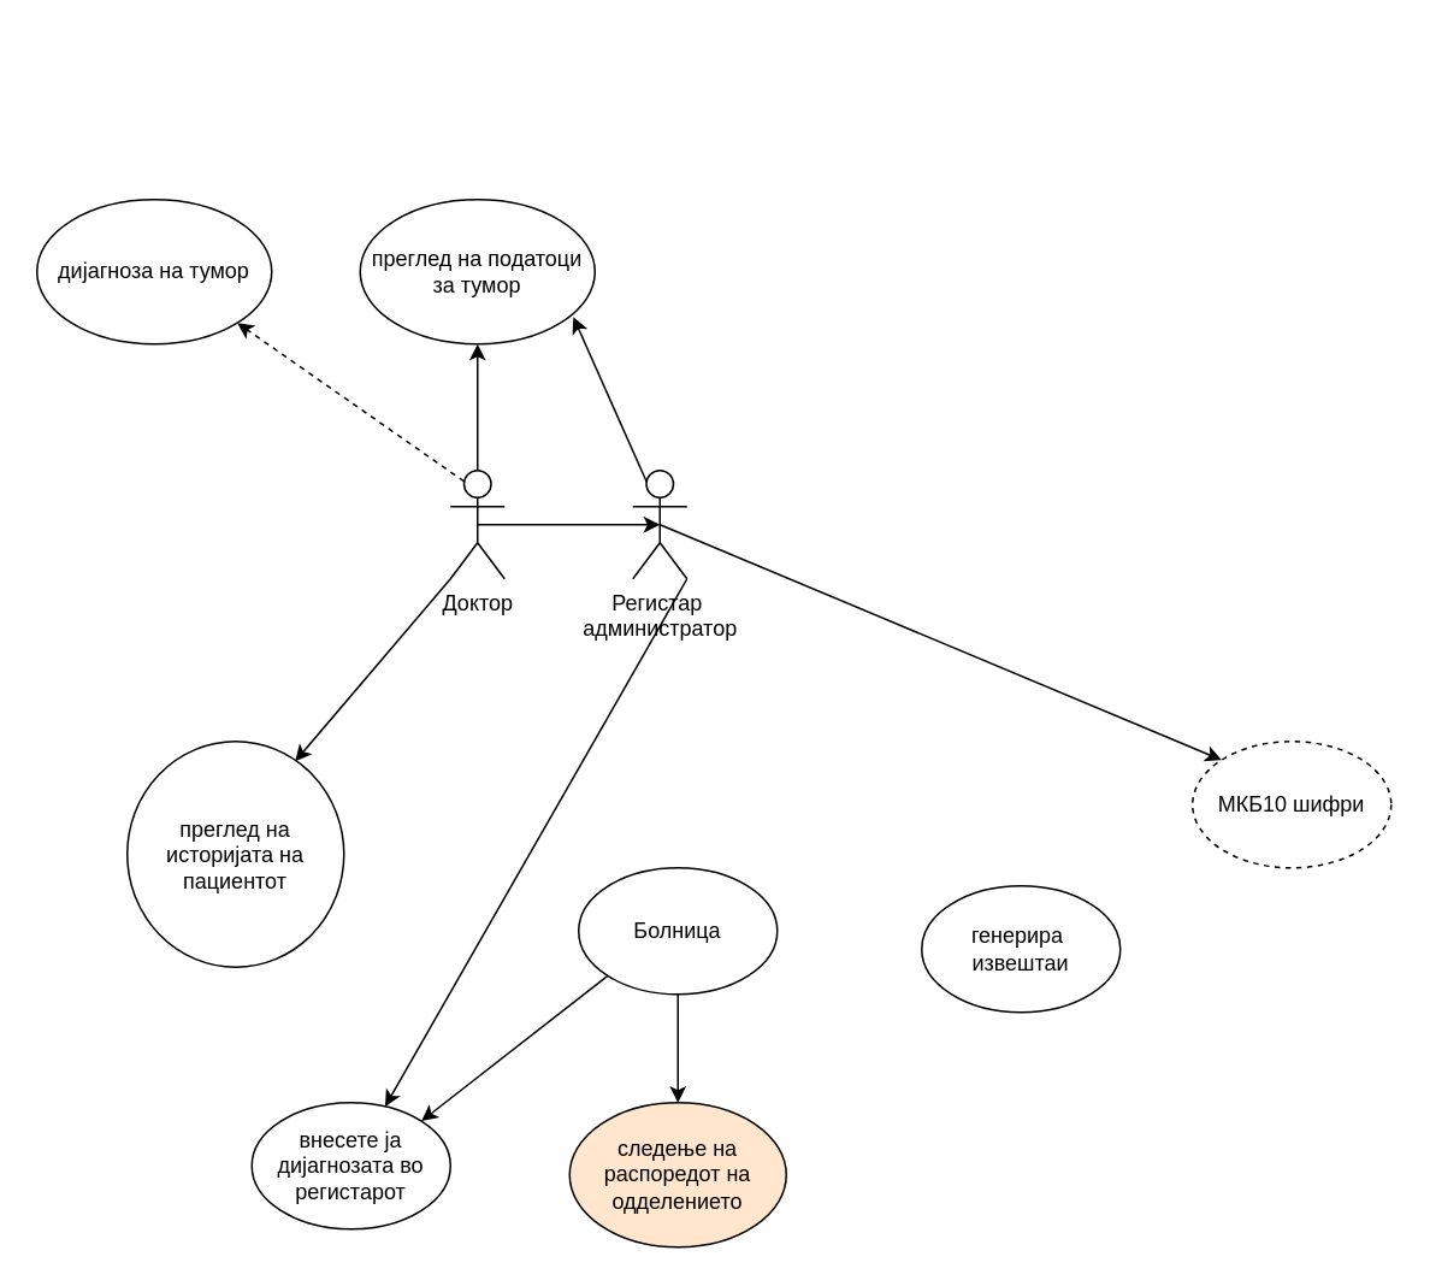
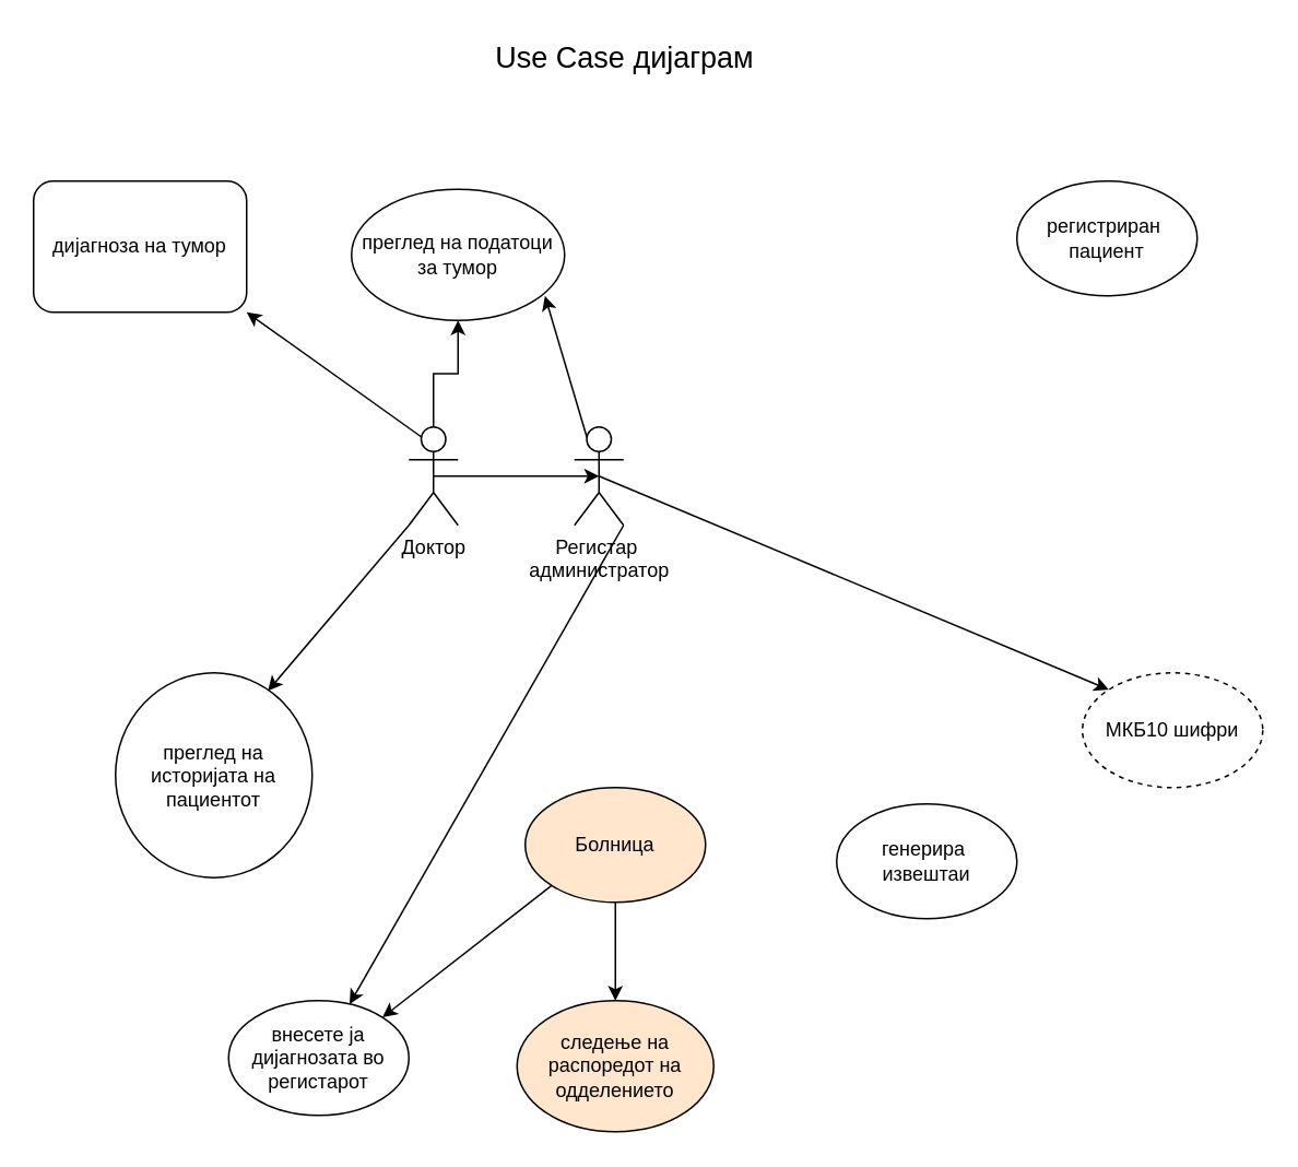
  <mxCell id="0" />
  <mxCell id="1" parent="0" />
- <mxCell id="2" value="дијагноза на тумор" style="ellipse;whiteSpace=wrap;html=1;" vertex="1" parent="1"><mxGeometry x="20" y="110" width="130" height="80" as="geometry" /></mxCell>
+ <mxCell id="2" value="дијагноза на тумор" style="whiteSpace=wrap;html=1;rounded=1;" vertex="1" parent="1"><mxGeometry x="20" y="110" width="130" height="80" as="geometry" /></mxCell>
  <mxCell id="3" value="Регистар&amp;nbsp;&lt;div&gt;администратор&lt;div&gt;&lt;br&gt;&lt;div&gt;&amp;nbsp;&lt;div&gt;&lt;br&gt;&lt;/div&gt;&lt;/div&gt;&lt;/div&gt;&lt;/div&gt;" style="shape=umlActor;verticalLabelPosition=bottom;verticalAlign=top;html=1;outlineConnect=0;" vertex="1" parent="1"><mxGeometry x="350" y="260" width="30" height="60" as="geometry" /></mxCell>
- <mxCell id="4" value="преглед на податоци за тумор" style="ellipse;whiteSpace=wrap;html=1;" vertex="1" parent="1"><mxGeometry x="199" y="110" width="130" height="80" as="geometry" /></mxCell>
+ <mxCell id="4" value="преглед на податоци за тумор" style="ellipse;whiteSpace=wrap;html=1;" vertex="1" parent="1"><mxGeometry x="214" y="115" width="130" height="80" as="geometry" /></mxCell>
  <mxCell id="5" style="edgeStyle=orthogonalEdgeStyle;rounded=0;orthogonalLoop=1;jettySize=auto;html=1;exitX=0.5;exitY=0;exitDx=0;exitDy=0;exitPerimeter=0;entryX=0.5;entryY=1;entryDx=0;entryDy=0;" edge="1" source="6" target="4" parent="1"><mxGeometry relative="1" as="geometry" /></mxCell>
  <mxCell id="6" value="Доктор&lt;div&gt;&lt;br&gt;&lt;/div&gt;" style="shape=umlActor;verticalLabelPosition=bottom;verticalAlign=top;html=1;outlineConnect=0;" vertex="1" parent="1"><mxGeometry x="249" y="260" width="30" height="60" as="geometry" /></mxCell>
  <mxCell id="7" style="edgeStyle=orthogonalEdgeStyle;rounded=0;orthogonalLoop=1;jettySize=auto;html=1;exitX=0.5;exitY=0.5;exitDx=0;exitDy=0;exitPerimeter=0;entryX=0.5;entryY=0.5;entryDx=0;entryDy=0;entryPerimeter=0;" edge="1" source="6" target="3" parent="1"><mxGeometry relative="1" as="geometry" /></mxCell>
  <mxCell id="8" value="" style="endArrow=classic;html=1;rounded=0;entryX=0.908;entryY=0.813;entryDx=0;entryDy=0;entryPerimeter=0;exitX=0.25;exitY=0.1;exitDx=0;exitDy=0;exitPerimeter=0;" edge="1" parent="1" source="3" target="4"><mxGeometry width="50" height="50" relative="1" as="geometry"><mxPoint x="320" y="250" as="sourcePoint" /><mxPoint x="370" y="200" as="targetPoint" /><Array as="points" /></mxGeometry></mxCell>
  <mxCell id="9" value="МКБ10 шифри" style="ellipse;whiteSpace=wrap;html=1;dashed=1;" vertex="1" parent="1"><mxGeometry x="660" y="410" width="110" height="70" as="geometry" /></mxCell>
- <mxCell id="10" value="" style="endArrow=classic;html=1;rounded=0;entryX=1;entryY=1;entryDx=0;entryDy=0;exitX=0.25;exitY=0.1;exitDx=0;exitDy=0;exitPerimeter=0;dashed=1;" edge="1" parent="1" source="6" target="2"><mxGeometry width="50" height="50" relative="1" as="geometry"><mxPoint x="120" y="250" as="sourcePoint" /><mxPoint x="170" y="200" as="targetPoint" /></mxGeometry></mxCell>
+ <mxCell id="10" value="" style="endArrow=classic;html=1;rounded=0;entryX=1;entryY=1;entryDx=0;entryDy=0;exitX=0.25;exitY=0.1;exitDx=0;exitDy=0;exitPerimeter=0;" edge="1" parent="1" source="6" target="2"><mxGeometry width="50" height="50" relative="1" as="geometry"><mxPoint x="120" y="250" as="sourcePoint" /><mxPoint x="170" y="200" as="targetPoint" /></mxGeometry></mxCell>
  <mxCell id="11" value="" style="endArrow=classic;html=1;rounded=0;exitX=0.5;exitY=0.5;exitDx=0;exitDy=0;exitPerimeter=0;entryX=0;entryY=0;entryDx=0;entryDy=0;" edge="1" parent="1" source="3" target="9"><mxGeometry width="50" height="50" relative="1" as="geometry"><mxPoint x="600" y="340" as="sourcePoint" /><mxPoint x="650" y="290" as="targetPoint" /></mxGeometry></mxCell>
- <mxCell id="12" value="Болница" style="ellipse;whiteSpace=wrap;html=1;" vertex="1" parent="1"><mxGeometry x="320" y="480" width="110" height="70" as="geometry" /></mxCell>
+ <mxCell id="12" value="Болница" style="ellipse;whiteSpace=wrap;html=1;fillColor=#ffe6cc;" vertex="1" parent="1"><mxGeometry x="320" y="480" width="110" height="70" as="geometry" /></mxCell>
+ <mxCell id="13" value="регистриран&amp;nbsp;&lt;div&gt;пациент&lt;/div&gt;" style="ellipse;whiteSpace=wrap;html=1;" vertex="1" parent="1"><mxGeometry x="620" y="110" width="110" height="70" as="geometry" /></mxCell>
  <mxCell id="14" value="генерира&amp;nbsp;&lt;div&gt;извештаи&lt;/div&gt;" style="ellipse;whiteSpace=wrap;html=1;" vertex="1" parent="1"><mxGeometry x="510" y="490" width="110" height="70" as="geometry" /></mxCell>
  <mxCell id="15" value="" style="endArrow=classic;html=1;rounded=0;exitX=1;exitY=1;exitDx=0;exitDy=0;exitPerimeter=0;" edge="1" parent="1" source="3" target="18"><mxGeometry width="50" height="50" relative="1" as="geometry"><mxPoint x="680" y="490" as="sourcePoint" /><mxPoint x="730" y="440" as="targetPoint" /></mxGeometry></mxCell>
  <mxCell id="16" value="следење на распоредот на одделението" style="ellipse;whiteSpace=wrap;html=1;fillColor=#ffe6cc;" vertex="1" parent="1"><mxGeometry x="315" y="610" width="120" height="80" as="geometry" /></mxCell>
  <mxCell id="17" value="" style="endArrow=classic;html=1;rounded=0;exitX=0.5;exitY=1;exitDx=0;exitDy=0;entryX=0.5;entryY=0;entryDx=0;entryDy=0;" edge="1" parent="1" source="12"><mxGeometry width="50" height="50" relative="1" as="geometry"><mxPoint x="384" y="600" as="sourcePoint" /><mxPoint x="375" y="610" as="targetPoint" /></mxGeometry></mxCell>
  <mxCell id="18" value="внесете ја дијагнозата во регистарот" style="ellipse;whiteSpace=wrap;html=1;" vertex="1" parent="1"><mxGeometry x="139" y="610" width="110" height="70" as="geometry" /></mxCell>
  <mxCell id="19" value="" style="endArrow=classic;html=1;rounded=0;exitX=0;exitY=1;exitDx=0;exitDy=0;entryX=1;entryY=0;entryDx=0;entryDy=0;" edge="1" parent="1" source="12"><mxGeometry width="50" height="50" relative="1" as="geometry"><mxPoint x="220" y="550" as="sourcePoint" /><mxPoint x="232.891" y="620.251" as="targetPoint" /></mxGeometry></mxCell>
  <mxCell id="20" value="преглед на историјата на пациентот" style="ellipse;whiteSpace=wrap;html=1;" vertex="1" parent="1"><mxGeometry x="70" y="410" width="120" height="125" as="geometry" /></mxCell>
  <mxCell id="21" value="" style="endArrow=classic;html=1;rounded=0;exitX=0;exitY=1;exitDx=0;exitDy=0;exitPerimeter=0;entryX=0.775;entryY=0.088;entryDx=0;entryDy=0;entryPerimeter=0;" edge="1" parent="1" source="6" target="20"><mxGeometry width="50" height="50" relative="1" as="geometry"><mxPoint x="149" y="340" as="sourcePoint" /><mxPoint x="199" y="290" as="targetPoint" /></mxGeometry></mxCell>
+ <mxCell id="22" value="&lt;font style=&quot;font-size: 18px;&quot;&gt;Use Case дијаграм&lt;/font&gt;" style="text;html=1;align=center;verticalAlign=middle;whiteSpace=wrap;rounded=0;" vertex="1" parent="1"><mxGeometry x="281" y="20" width="200" height="30" as="geometry" /></mxCell>
